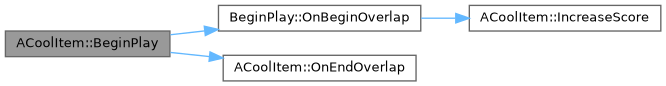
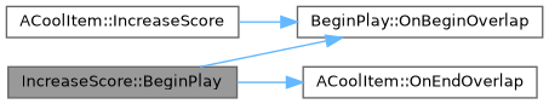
  digraph {
    rankdir=LR
    node [color=grey40 fillcolor=white fontname=Helvetica fontsize=10 shape=box style=filled]
    edge [color=steelblue1 fontname=Helvetica fontsize=10 labelfontname=Helvetica labelfontsize=10 style=solid]
-   n1 [color=gray40 fillcolor=grey60 fontcolor=black height=0.2 label="ACoolItem::BeginPlay" width=0.4]
+   n1 [color=gray40 fillcolor=grey60 fontcolor=black height=0.2 label="IncreaseScore::BeginPlay" width=0.4]
    n2 [height=0.2 label="BeginPlay::OnBeginOverlap" width=0.4]
    n3 [height=0.2 label="ACoolItem::OnEndOverlap" width=0.4]
    n4 [height=0.2 label="ACoolItem::IncreaseScore" width=0.4]
    n1 -> n2
    n1 -> n3
-   n2 -> n4
+   n4 -> n2
  }
